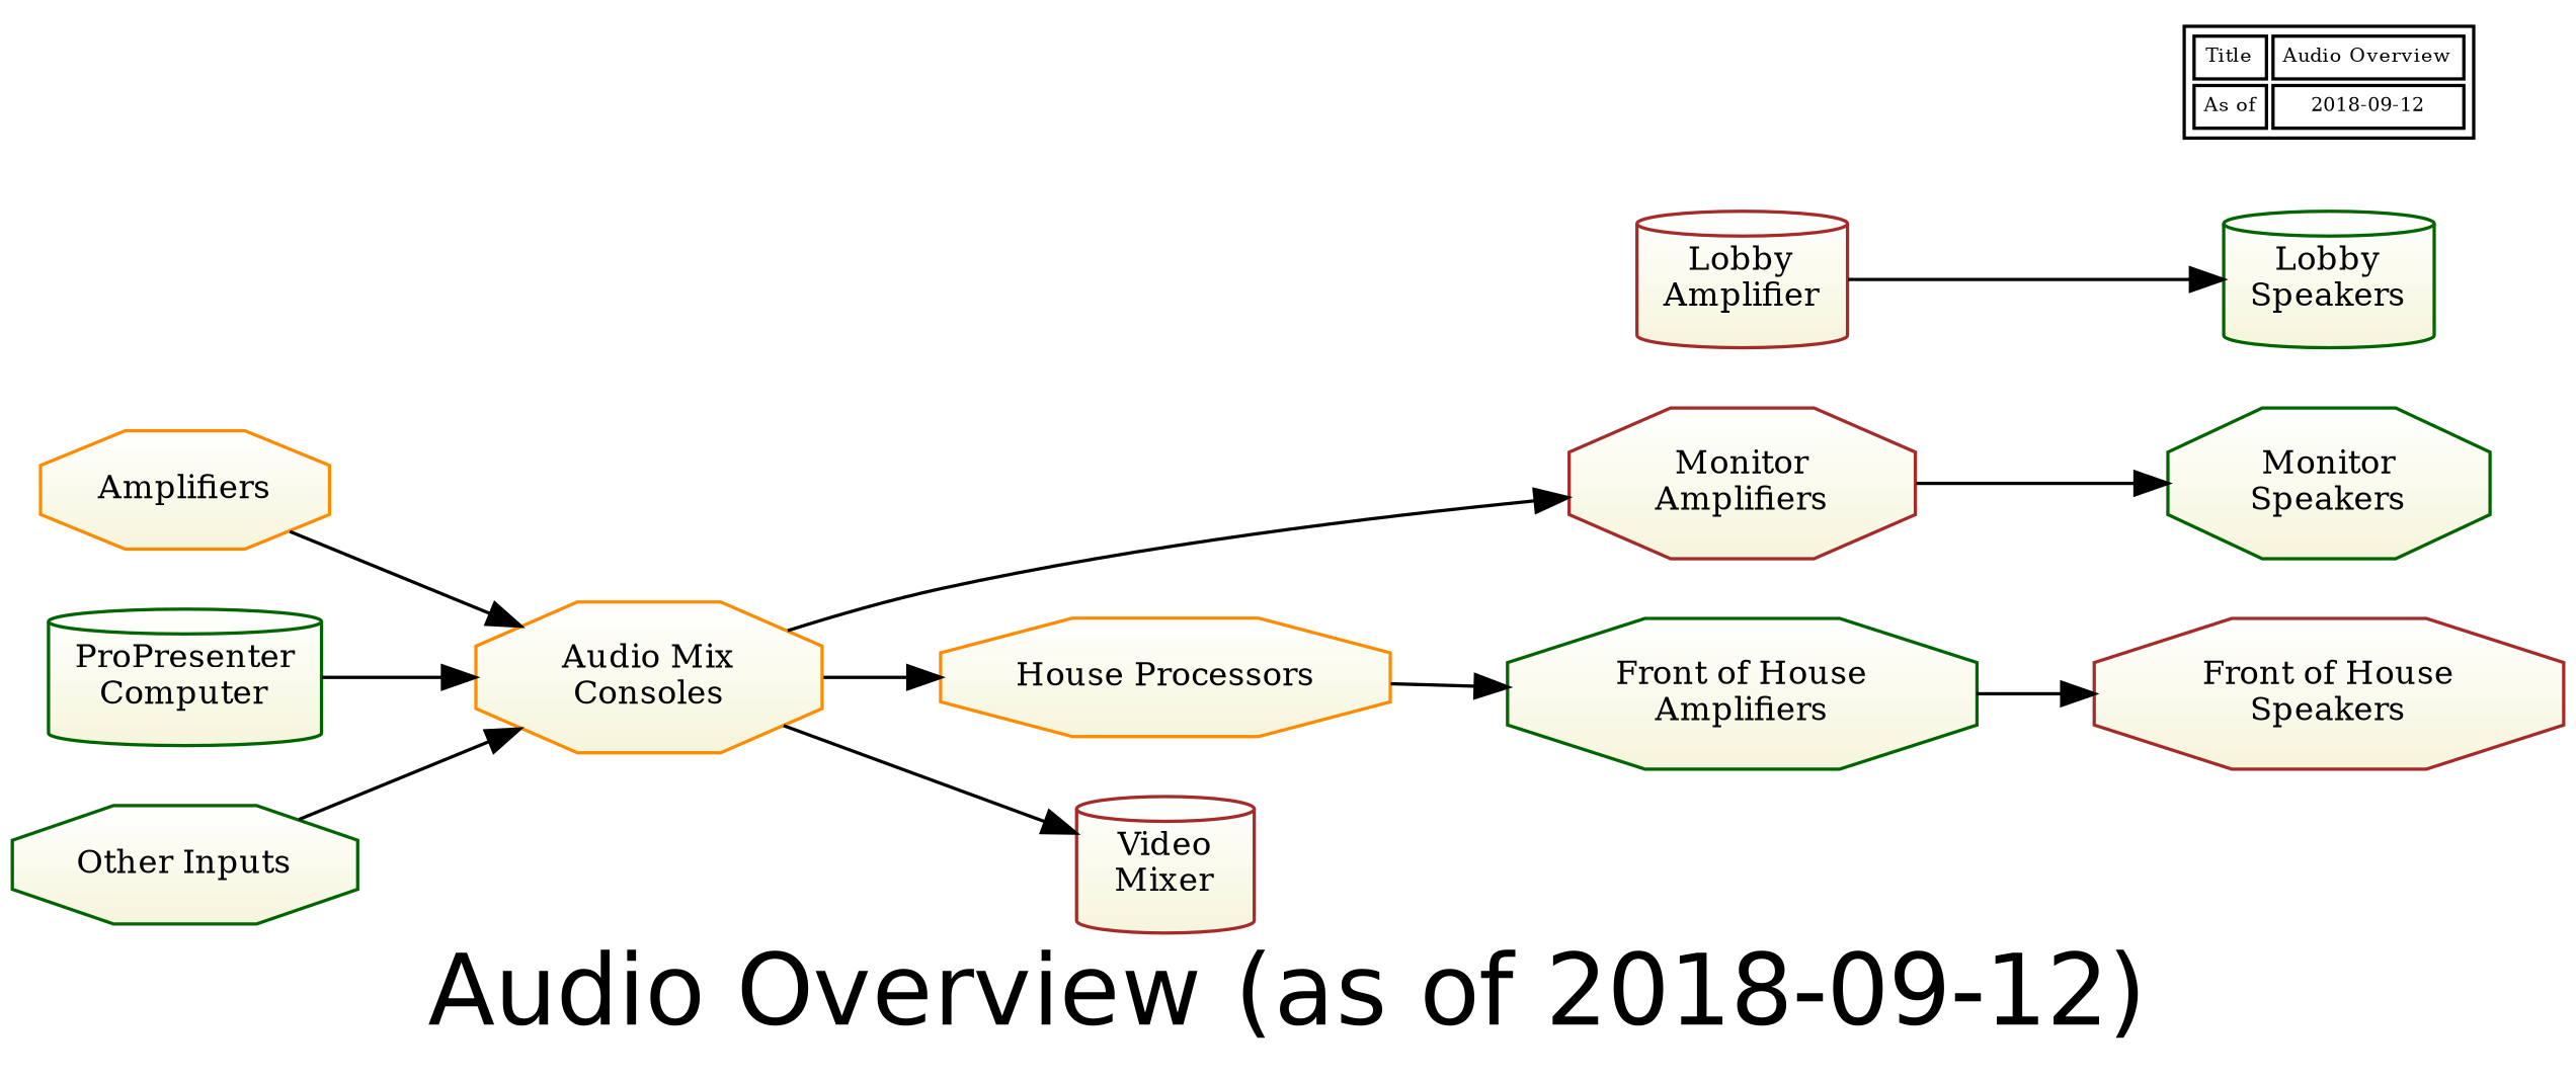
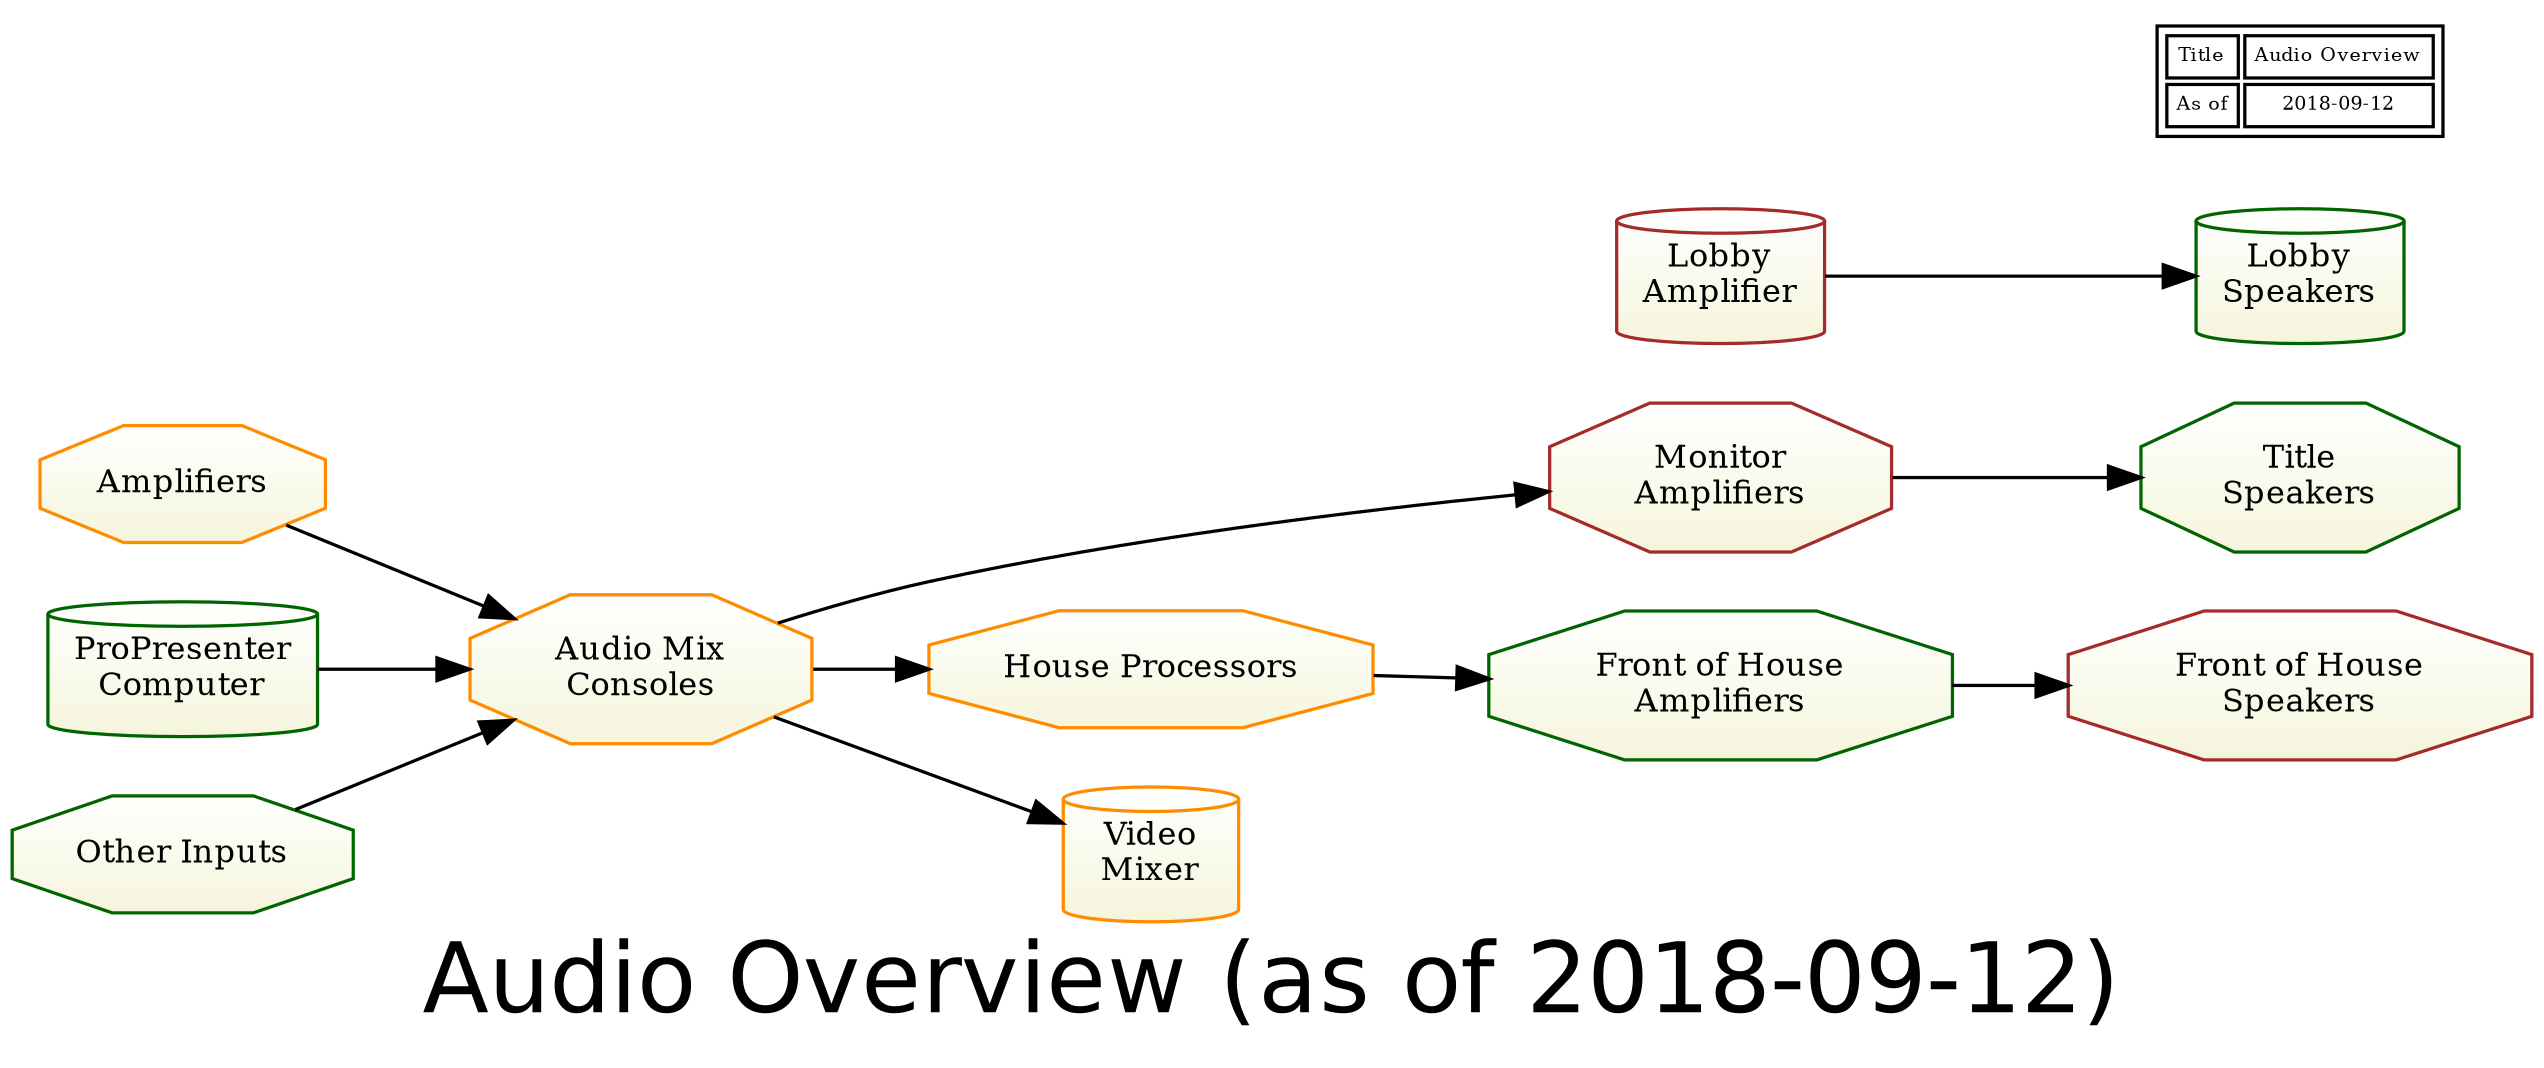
  digraph {
    fontname=Helvetica
    fontsize=30
    label="Audio Overview (as of 2018-09-12)"
    rankdir=LR
    node [color=darkgreen fillcolor="white:beige" fontsize=10 gradientangle=270 shape=octagon style=filled]
    n1 [color=brown label="Front of House\nSpeakers"]
    n2 [label="Lobby\nSpeakers" shape=cylinder]
-   n3 [label="Monitor\nSpeakers"]
+   n3 [label="Title\nSpeakers"]
    n4 [label="Front of House\nAmplifiers"]
    n5 [color=brown label="Lobby\nAmplifier" shape=cylinder]
    n6 [color=brown label="Monitor\nAmplifiers"]
    n7 [fillcolor=white fontsize=6 label=<<table> <tr><td>Title</td>     <td>Audio Overview</td> </tr>     <tr><td>As of</td>     <td>2018-09-12</td> </tr> </table>> shape=plaintext color=""]
    n8 [color=darkorange label=Amplifiers]
    n9 [color=darkorange label="Audio Mix\nConsoles"]
    n10 [color=darkorange label="House Processors"]
-   n11 [color=brown label="Video\nMixer" shape=cylinder]
+   n11 [color=darkorange label="Video\nMixer" shape=cylinder]
    n12 [label="ProPresenter\nComputer" shape=cylinder]
    n13 [label="Other Inputs"]
    subgraph sub_1 {
      rank=same
      n1
      n2
      n3
    }
    subgraph sub_2 {
      rank=same
      n4
      n5
      n6
    }
    subgraph sub_3 {
      rank=same
      n2
      n7
    }
    n4 -> n1
    n5 -> n2
    n6 -> n3
    n8 -> n9
    n9 -> n6
    n9 -> n10
    n9 -> n11
    n10 -> n4
    n12 -> n9
    n13 -> n9
  }
